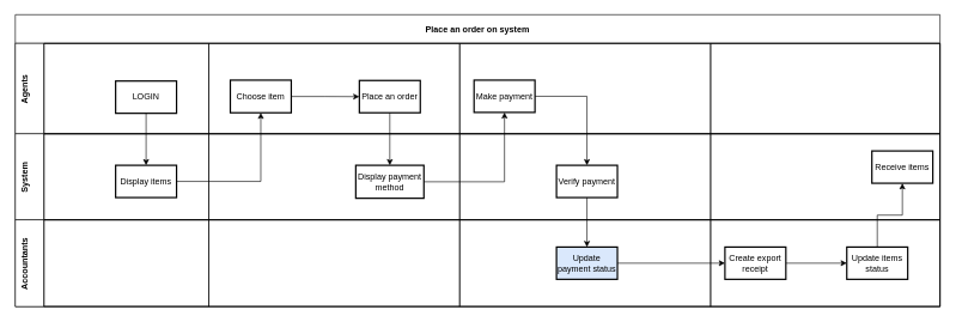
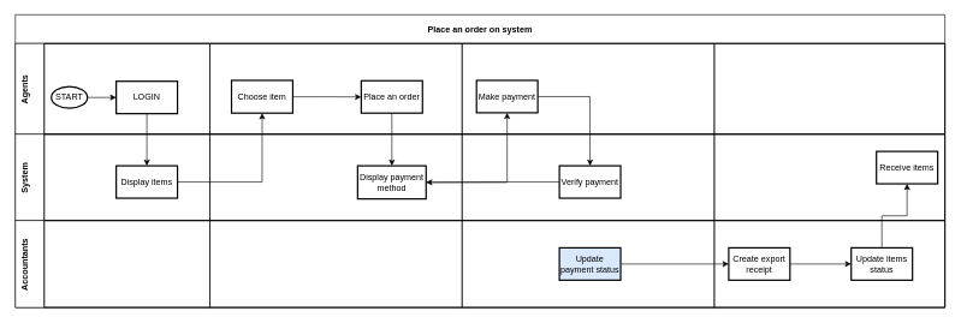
  <mxCell id="0" />
  <mxCell id="1" parent="0" />
  <mxCell id="2" value="Place an order on system" style="shape=table;childLayout=tableLayout;rowLines=0;columnLines=0;startSize=40;collapsible=0;recursiveResize=0;expand=0;pointerEvents=0;fontStyle=1;align=center;" vertex="1" parent="1"><mxGeometry x="20" y="20" width="1290" height="407" as="geometry" /></mxCell>
  <mxCell id="3" value="Agents&#10;" style="swimlane;horizontal=0;points=[[0,0.5],[1,0.5]];portConstraint=eastwest;startSize=40;collapsible=0;recursiveResize=0;expand=0;pointerEvents=0;fontStyle=1" vertex="1" parent="2"><mxGeometry y="40" width="1290" height="126" as="geometry" /></mxCell>
  <mxCell id="4" value="" style="swimlane;connectable=0;startSize=0;collapsible=0;recursiveResize=0;expand=0;pointerEvents=0;" vertex="1" parent="3"><mxGeometry x="40" width="230" height="126" as="geometry"><mxRectangle width="230" height="126" as="alternateBounds" /></mxGeometry></mxCell>
+ <mxCell id="5" value="" style="edgeStyle=orthogonalEdgeStyle;rounded=0;orthogonalLoop=1;jettySize=auto;html=1;" edge="1" parent="4" source="6" target="7"><mxGeometry relative="1" as="geometry" /></mxCell>
+ <mxCell id="6" value="START" style="strokeWidth=2;html=1;shape=mxgraph.flowchart.start_1;whiteSpace=wrap;" vertex="1" parent="4"><mxGeometry x="10" y="60" width="50" height="30" as="geometry" /></mxCell>
  <mxCell id="7" value="LOGIN" style="whiteSpace=wrap;html=1;strokeWidth=2;" vertex="1" parent="4"><mxGeometry x="100" y="52.5" width="85" height="45" as="geometry" /></mxCell>
  <mxCell id="8" value="" style="swimlane;connectable=0;startSize=0;collapsible=0;recursiveResize=0;expand=0;pointerEvents=0;" vertex="1" parent="3"><mxGeometry x="270" width="350" height="126" as="geometry"><mxRectangle width="350" height="126" as="alternateBounds" /></mxGeometry></mxCell>
  <mxCell id="9" value="" style="edgeStyle=orthogonalEdgeStyle;rounded=0;orthogonalLoop=1;jettySize=auto;html=1;" edge="1" parent="8" source="10" target="11"><mxGeometry relative="1" as="geometry" /></mxCell>
  <mxCell id="10" value="Choose item" style="whiteSpace=wrap;html=1;strokeWidth=2;" vertex="1" parent="8"><mxGeometry x="30" y="51.25" width="85" height="45.5" as="geometry" /></mxCell>
  <mxCell id="11" value="Place an order" style="whiteSpace=wrap;html=1;strokeWidth=2;" vertex="1" parent="8"><mxGeometry x="210" y="51.75" width="85" height="45" as="geometry" /></mxCell>
  <mxCell id="12" value="" style="swimlane;connectable=0;startSize=0;collapsible=0;recursiveResize=0;expand=0;pointerEvents=0;" vertex="1" parent="3"><mxGeometry x="620" width="350" height="126" as="geometry"><mxRectangle width="350" height="126" as="alternateBounds" /></mxGeometry></mxCell>
  <mxCell id="13" value="Make payment" style="whiteSpace=wrap;html=1;strokeWidth=2;" vertex="1" parent="12"><mxGeometry x="20" y="51.25" width="85" height="45" as="geometry" /></mxCell>
  <mxCell id="14" style="swimlane;connectable=0;startSize=0;collapsible=0;recursiveResize=0;expand=0;pointerEvents=0;" vertex="1" parent="3"><mxGeometry x="970" width="320" height="126" as="geometry"><mxRectangle width="320" height="126" as="alternateBounds" /></mxGeometry></mxCell>
  <mxCell id="15" value="System&#10;" style="swimlane;horizontal=0;points=[[0,0.5],[1,0.5]];portConstraint=eastwest;startSize=40;collapsible=0;recursiveResize=0;expand=0;pointerEvents=0;" vertex="1" parent="2"><mxGeometry y="166" width="1290" height="120" as="geometry" /></mxCell>
  <mxCell id="16" value="" style="swimlane;connectable=0;startSize=0;collapsible=0;recursiveResize=0;expand=0;pointerEvents=0;" vertex="1" parent="15"><mxGeometry x="40" width="230" height="120" as="geometry"><mxRectangle width="230" height="120" as="alternateBounds" /></mxGeometry></mxCell>
  <mxCell id="17" value="Display items" style="whiteSpace=wrap;html=1;strokeWidth=2;" vertex="1" parent="16"><mxGeometry x="100" y="44" width="85" height="45" as="geometry" /></mxCell>
  <mxCell id="18" value="" style="swimlane;connectable=0;startSize=0;collapsible=0;recursiveResize=0;expand=0;pointerEvents=0;" vertex="1" parent="15"><mxGeometry x="270" width="350" height="120" as="geometry"><mxRectangle width="350" height="120" as="alternateBounds" /></mxGeometry></mxCell>
  <mxCell id="19" value="Display payment method" style="whiteSpace=wrap;html=1;strokeWidth=2;" vertex="1" parent="18"><mxGeometry x="205" y="44" width="95" height="46" as="geometry" /></mxCell>
  <mxCell id="20" value="" style="swimlane;connectable=0;startSize=0;collapsible=0;recursiveResize=0;expand=0;pointerEvents=0;" vertex="1" parent="15"><mxGeometry x="620" width="350" height="120" as="geometry"><mxRectangle width="350" height="120" as="alternateBounds" /></mxGeometry></mxCell>
  <mxCell id="21" value="Verify payment" style="whiteSpace=wrap;html=1;strokeWidth=2;" vertex="1" parent="20"><mxGeometry x="135" y="44" width="85" height="45" as="geometry" /></mxCell>
  <mxCell id="22" style="swimlane;connectable=0;startSize=0;collapsible=0;recursiveResize=0;expand=0;pointerEvents=0;" vertex="1" parent="15"><mxGeometry x="970" width="320" height="120" as="geometry"><mxRectangle width="320" height="120" as="alternateBounds" /></mxGeometry></mxCell>
  <mxCell id="23" value="Receive items" style="whiteSpace=wrap;html=1;strokeWidth=2;" vertex="1" parent="22"><mxGeometry x="225" y="24" width="85" height="45" as="geometry" /></mxCell>
  <mxCell id="24" value="Accountants&#10;" style="swimlane;horizontal=0;points=[[0,0.5],[1,0.5]];portConstraint=eastwest;startSize=40;collapsible=0;recursiveResize=0;expand=0;pointerEvents=0;" vertex="1" parent="2"><mxGeometry y="286" width="1290" height="121" as="geometry" /></mxCell>
  <mxCell id="25" value="" style="swimlane;connectable=0;startSize=0;collapsible=0;recursiveResize=0;expand=0;pointerEvents=0;" vertex="1" parent="24"><mxGeometry x="40" width="230" height="121" as="geometry"><mxRectangle width="230" height="121" as="alternateBounds" /></mxGeometry></mxCell>
  <mxCell id="26" value="" style="swimlane;connectable=0;startSize=0;collapsible=0;recursiveResize=0;expand=0;pointerEvents=0;" vertex="1" parent="24"><mxGeometry x="270" width="350" height="121" as="geometry"><mxRectangle width="350" height="121" as="alternateBounds" /></mxGeometry></mxCell>
  <mxCell id="27" value="" style="swimlane;connectable=0;startSize=0;collapsible=0;recursiveResize=0;expand=0;pointerEvents=0;" vertex="1" parent="24"><mxGeometry x="620" width="350" height="121" as="geometry"><mxRectangle width="350" height="121" as="alternateBounds" /></mxGeometry></mxCell>
  <mxCell id="28" value="Update payment status" style="whiteSpace=wrap;html=1;strokeWidth=2;fillColor=#dae8fc;" vertex="1" parent="27"><mxGeometry x="135" y="38" width="85" height="45" as="geometry" /></mxCell>
  <mxCell id="29" style="swimlane;connectable=0;startSize=0;collapsible=0;recursiveResize=0;expand=0;pointerEvents=0;" vertex="1" parent="24"><mxGeometry x="970" width="320" height="121" as="geometry"><mxRectangle width="320" height="121" as="alternateBounds" /></mxGeometry></mxCell>
  <mxCell id="30" value="" style="edgeStyle=orthogonalEdgeStyle;rounded=0;orthogonalLoop=1;jettySize=auto;html=1;" edge="1" parent="29" source="31" target="32"><mxGeometry relative="1" as="geometry" /></mxCell>
  <mxCell id="31" value="Create export receipt" style="whiteSpace=wrap;html=1;strokeWidth=2;" vertex="1" parent="29"><mxGeometry x="20" y="38" width="85" height="45" as="geometry" /></mxCell>
  <mxCell id="32" value="Update items status" style="whiteSpace=wrap;html=1;strokeWidth=2;" vertex="1" parent="29"><mxGeometry x="190" y="38" width="85" height="45" as="geometry" /></mxCell>
  <mxCell id="33" value="" style="edgeStyle=orthogonalEdgeStyle;rounded=0;orthogonalLoop=1;jettySize=auto;html=1;" edge="1" parent="24" source="28" target="31"><mxGeometry relative="1" as="geometry" /></mxCell>
  <mxCell id="34" value="" style="edgeStyle=orthogonalEdgeStyle;rounded=0;orthogonalLoop=1;jettySize=auto;html=1;" edge="1" parent="2" source="7" target="17"><mxGeometry relative="1" as="geometry" /></mxCell>
  <mxCell id="35" value="" style="edgeStyle=orthogonalEdgeStyle;rounded=0;orthogonalLoop=1;jettySize=auto;html=1;" edge="1" parent="2" source="17" target="10"><mxGeometry relative="1" as="geometry" /></mxCell>
  <mxCell id="36" value="" style="edgeStyle=orthogonalEdgeStyle;rounded=0;orthogonalLoop=1;jettySize=auto;html=1;" edge="1" parent="2" source="11" target="19"><mxGeometry relative="1" as="geometry" /></mxCell>
  <mxCell id="37" value="" style="edgeStyle=orthogonalEdgeStyle;rounded=0;orthogonalLoop=1;jettySize=auto;html=1;" edge="1" parent="2" source="19" target="13"><mxGeometry relative="1" as="geometry" /></mxCell>
  <mxCell id="38" value="" style="edgeStyle=orthogonalEdgeStyle;rounded=0;orthogonalLoop=1;jettySize=auto;html=1;" edge="1" parent="2" source="13" target="21"><mxGeometry relative="1" as="geometry" /></mxCell>
- <mxCell id="39" value="" style="edgeStyle=orthogonalEdgeStyle;rounded=0;orthogonalLoop=1;jettySize=auto;html=1;" edge="1" parent="2" source="21" target="28"><mxGeometry relative="1" as="geometry" /></mxCell>
+ <mxCell id="39" value="" style="edgeStyle=orthogonalEdgeStyle;rounded=0;orthogonalLoop=1;jettySize=auto;html=1;" edge="1" parent="2" source="21" target="19"><mxGeometry relative="1" as="geometry" /></mxCell>
  <mxCell id="40" value="" style="edgeStyle=orthogonalEdgeStyle;rounded=0;orthogonalLoop=1;jettySize=auto;html=1;" edge="1" parent="2" source="32" target="23"><mxGeometry relative="1" as="geometry" /></mxCell>
